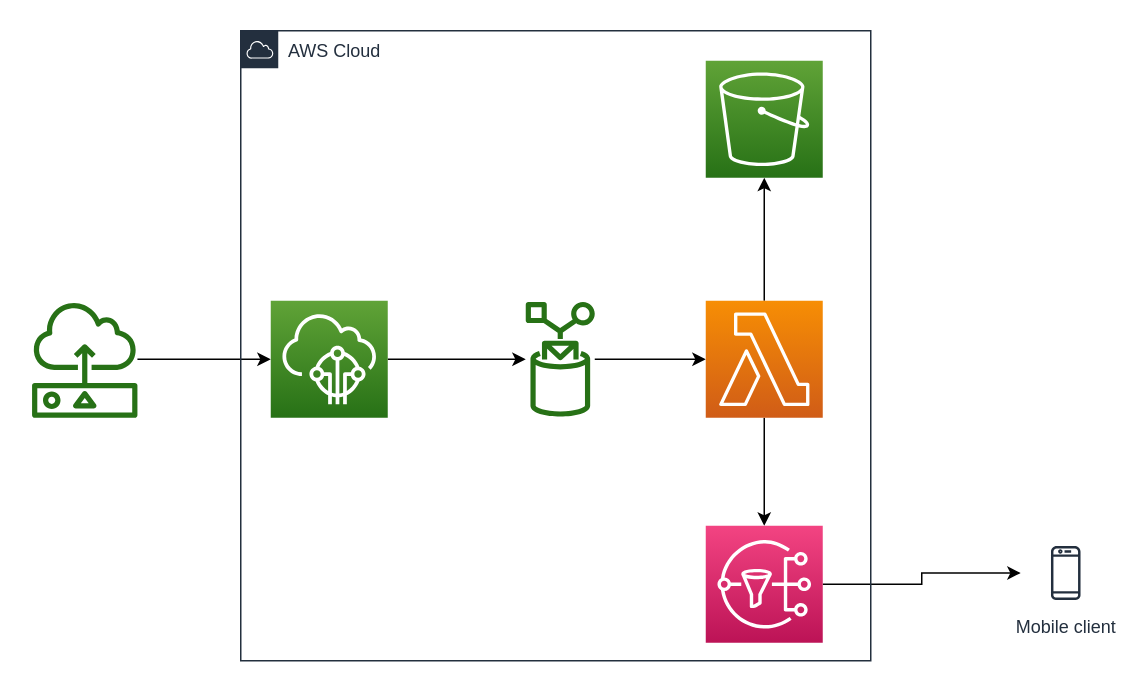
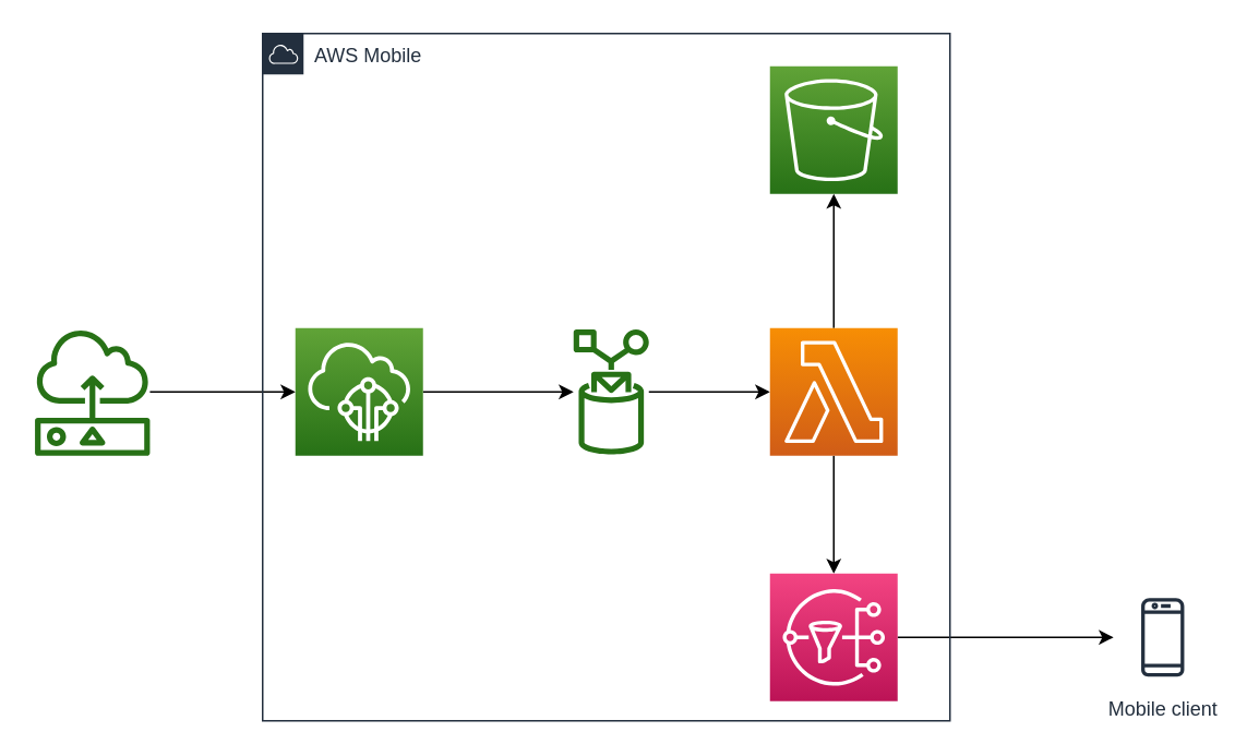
  <mxCell id="0" />
  <mxCell id="1" parent="0" />
  <mxCell id="2" value="" style="edgeStyle=orthogonalEdgeStyle;rounded=0;orthogonalLoop=1;jettySize=auto;html=1;" edge="1" parent="1" source="3" target="5"><mxGeometry relative="1" as="geometry" /></mxCell>
  <mxCell id="3" value="" style="points=[[0,0,0],[0.25,0,0],[0.5,0,0],[0.75,0,0],[1,0,0],[0,1,0],[0.25,1,0],[0.5,1,0],[0.75,1,0],[1,1,0],[0,0.25,0],[0,0.5,0],[0,0.75,0],[1,0.25,0],[1,0.5,0],[1,0.75,0]];outlineConnect=0;fontColor=#232F3E;gradientColor=#60A337;gradientDirection=north;fillColor=#277116;strokeColor=#ffffff;dashed=0;verticalLabelPosition=bottom;verticalAlign=top;align=center;html=1;fontSize=12;fontStyle=0;aspect=fixed;shape=mxgraph.aws4.resourceIcon;resIcon=mxgraph.aws4.iot_core;" vertex="1" parent="1"><mxGeometry x="180" y="200" width="78" height="78" as="geometry" /></mxCell>
  <mxCell id="4" value="" style="edgeStyle=orthogonalEdgeStyle;rounded=0;orthogonalLoop=1;jettySize=auto;html=1;" edge="1" parent="1" source="5" target="8"><mxGeometry relative="1" as="geometry" /></mxCell>
  <mxCell id="5" value="" style="outlineConnect=0;fontColor=#232F3E;gradientColor=none;fillColor=#277116;strokeColor=none;dashed=0;verticalLabelPosition=bottom;verticalAlign=top;align=center;html=1;fontSize=12;fontStyle=0;aspect=fixed;pointerEvents=1;shape=mxgraph.aws4.rule;" vertex="1" parent="1"><mxGeometry x="350" y="200" width="46" height="78" as="geometry" /></mxCell>
  <mxCell id="6" value="" style="edgeStyle=orthogonalEdgeStyle;rounded=0;orthogonalLoop=1;jettySize=auto;html=1;" edge="1" parent="1" source="8" target="11"><mxGeometry relative="1" as="geometry" /></mxCell>
  <mxCell id="7" value="" style="edgeStyle=orthogonalEdgeStyle;rounded=0;orthogonalLoop=1;jettySize=auto;html=1;" edge="1" parent="1" source="8" target="10"><mxGeometry relative="1" as="geometry" /></mxCell>
  <mxCell id="8" value="" style="points=[[0,0,0],[0.25,0,0],[0.5,0,0],[0.75,0,0],[1,0,0],[0,1,0],[0.25,1,0],[0.5,1,0],[0.75,1,0],[1,1,0],[0,0.25,0],[0,0.5,0],[0,0.75,0],[1,0.25,0],[1,0.5,0],[1,0.75,0]];outlineConnect=0;fontColor=#232F3E;gradientColor=#F78E04;gradientDirection=north;fillColor=#D05C17;strokeColor=#ffffff;dashed=0;verticalLabelPosition=bottom;verticalAlign=top;align=center;html=1;fontSize=12;fontStyle=0;aspect=fixed;shape=mxgraph.aws4.resourceIcon;resIcon=mxgraph.aws4.lambda;" vertex="1" parent="1"><mxGeometry x="470" y="200" width="78" height="78" as="geometry" /></mxCell>
  <mxCell id="9" style="edgeStyle=orthogonalEdgeStyle;rounded=0;orthogonalLoop=1;jettySize=auto;html=1;" edge="1" parent="1" source="10" target="14"><mxGeometry relative="1" as="geometry" /></mxCell>
  <mxCell id="10" value="" style="points=[[0,0,0],[0.25,0,0],[0.5,0,0],[0.75,0,0],[1,0,0],[0,1,0],[0.25,1,0],[0.5,1,0],[0.75,1,0],[1,1,0],[0,0.25,0],[0,0.5,0],[0,0.75,0],[1,0.25,0],[1,0.5,0],[1,0.75,0]];outlineConnect=0;fontColor=#232F3E;gradientColor=#F34482;gradientDirection=north;fillColor=#BC1356;strokeColor=#ffffff;dashed=0;verticalLabelPosition=bottom;verticalAlign=top;align=center;html=1;fontSize=12;fontStyle=0;aspect=fixed;shape=mxgraph.aws4.resourceIcon;resIcon=mxgraph.aws4.sns;" vertex="1" parent="1"><mxGeometry x="470" y="350" width="78" height="78" as="geometry" /></mxCell>
  <mxCell id="11" value="" style="points=[[0,0,0],[0.25,0,0],[0.5,0,0],[0.75,0,0],[1,0,0],[0,1,0],[0.25,1,0],[0.5,1,0],[0.75,1,0],[1,1,0],[0,0.25,0],[0,0.5,0],[0,0.75,0],[1,0.25,0],[1,0.5,0],[1,0.75,0]];outlineConnect=0;fontColor=#232F3E;gradientColor=#60A337;gradientDirection=north;fillColor=#277116;strokeColor=#ffffff;dashed=0;verticalLabelPosition=bottom;verticalAlign=top;align=center;html=1;fontSize=12;fontStyle=0;aspect=fixed;shape=mxgraph.aws4.resourceIcon;resIcon=mxgraph.aws4.s3;" vertex="1" parent="1"><mxGeometry x="470" y="40" width="78" height="78" as="geometry" /></mxCell>
  <mxCell id="12" value="" style="edgeStyle=orthogonalEdgeStyle;rounded=0;orthogonalLoop=1;jettySize=auto;html=1;" edge="1" parent="1" source="13" target="3"><mxGeometry relative="1" as="geometry" /></mxCell>
  <mxCell id="13" value="" style="outlineConnect=0;fontColor=#232F3E;gradientColor=none;fillColor=#277116;strokeColor=none;dashed=0;verticalLabelPosition=bottom;verticalAlign=top;align=center;html=1;fontSize=12;fontStyle=0;aspect=fixed;pointerEvents=1;shape=mxgraph.aws4.sensor;" vertex="1" parent="1"><mxGeometry x="20" y="200" width="72" height="78" as="geometry" /></mxCell>
- <mxCell id="14" value="Mobile client" style="outlineConnect=0;fontColor=#232F3E;gradientColor=none;strokeColor=#232F3E;fillColor=#ffffff;dashed=0;verticalLabelPosition=bottom;verticalAlign=top;align=center;html=1;fontSize=12;fontStyle=0;aspect=fixed;shape=mxgraph.aws4.resourceIcon;resIcon=mxgraph.aws4.mobile_client;" vertex="1" parent="1"><mxGeometry x="680" y="359" width="60" height="45" as="geometry" /></mxCell>
- <mxCell id="15" value="AWS Cloud" style="points=[[0,0],[0.25,0],[0.5,0],[0.75,0],[1,0],[1,0.25],[1,0.5],[1,0.75],[1,1],[0.75,1],[0.5,1],[0.25,1],[0,1],[0,0.75],[0,0.5],[0,0.25]];outlineConnect=0;gradientColor=none;html=1;whiteSpace=wrap;fontSize=12;fontStyle=0;shape=mxgraph.aws4.group;grIcon=mxgraph.aws4.group_aws_cloud;strokeColor=#232F3E;fillColor=none;verticalAlign=top;align=left;spacingLeft=30;fontColor=#232F3E;dashed=0;" vertex="1" parent="1"><mxGeometry x="160" y="20" width="420" height="420" as="geometry" /></mxCell>
+ <mxCell id="14" value="Mobile client" style="outlineConnect=0;fontColor=#232F3E;gradientColor=none;strokeColor=#232F3E;fillColor=#ffffff;dashed=0;verticalLabelPosition=bottom;verticalAlign=top;align=center;html=1;fontSize=12;fontStyle=0;aspect=fixed;shape=mxgraph.aws4.resourceIcon;resIcon=mxgraph.aws4.mobile_client;" vertex="1" parent="1"><mxGeometry x="680" y="359" width="60" height="60" as="geometry" /></mxCell>
+ <mxCell id="15" value="AWS Mobile" style="points=[[0,0],[0.25,0],[0.5,0],[0.75,0],[1,0],[1,0.25],[1,0.5],[1,0.75],[1,1],[0.75,1],[0.5,1],[0.25,1],[0,1],[0,0.75],[0,0.5],[0,0.25]];outlineConnect=0;gradientColor=none;html=1;whiteSpace=wrap;fontSize=12;fontStyle=0;shape=mxgraph.aws4.group;grIcon=mxgraph.aws4.group_aws_cloud;strokeColor=#232F3E;fillColor=none;verticalAlign=top;align=left;spacingLeft=30;fontColor=#232F3E;dashed=0;" vertex="1" parent="1"><mxGeometry x="160" y="20" width="420" height="420" as="geometry" /></mxCell>
